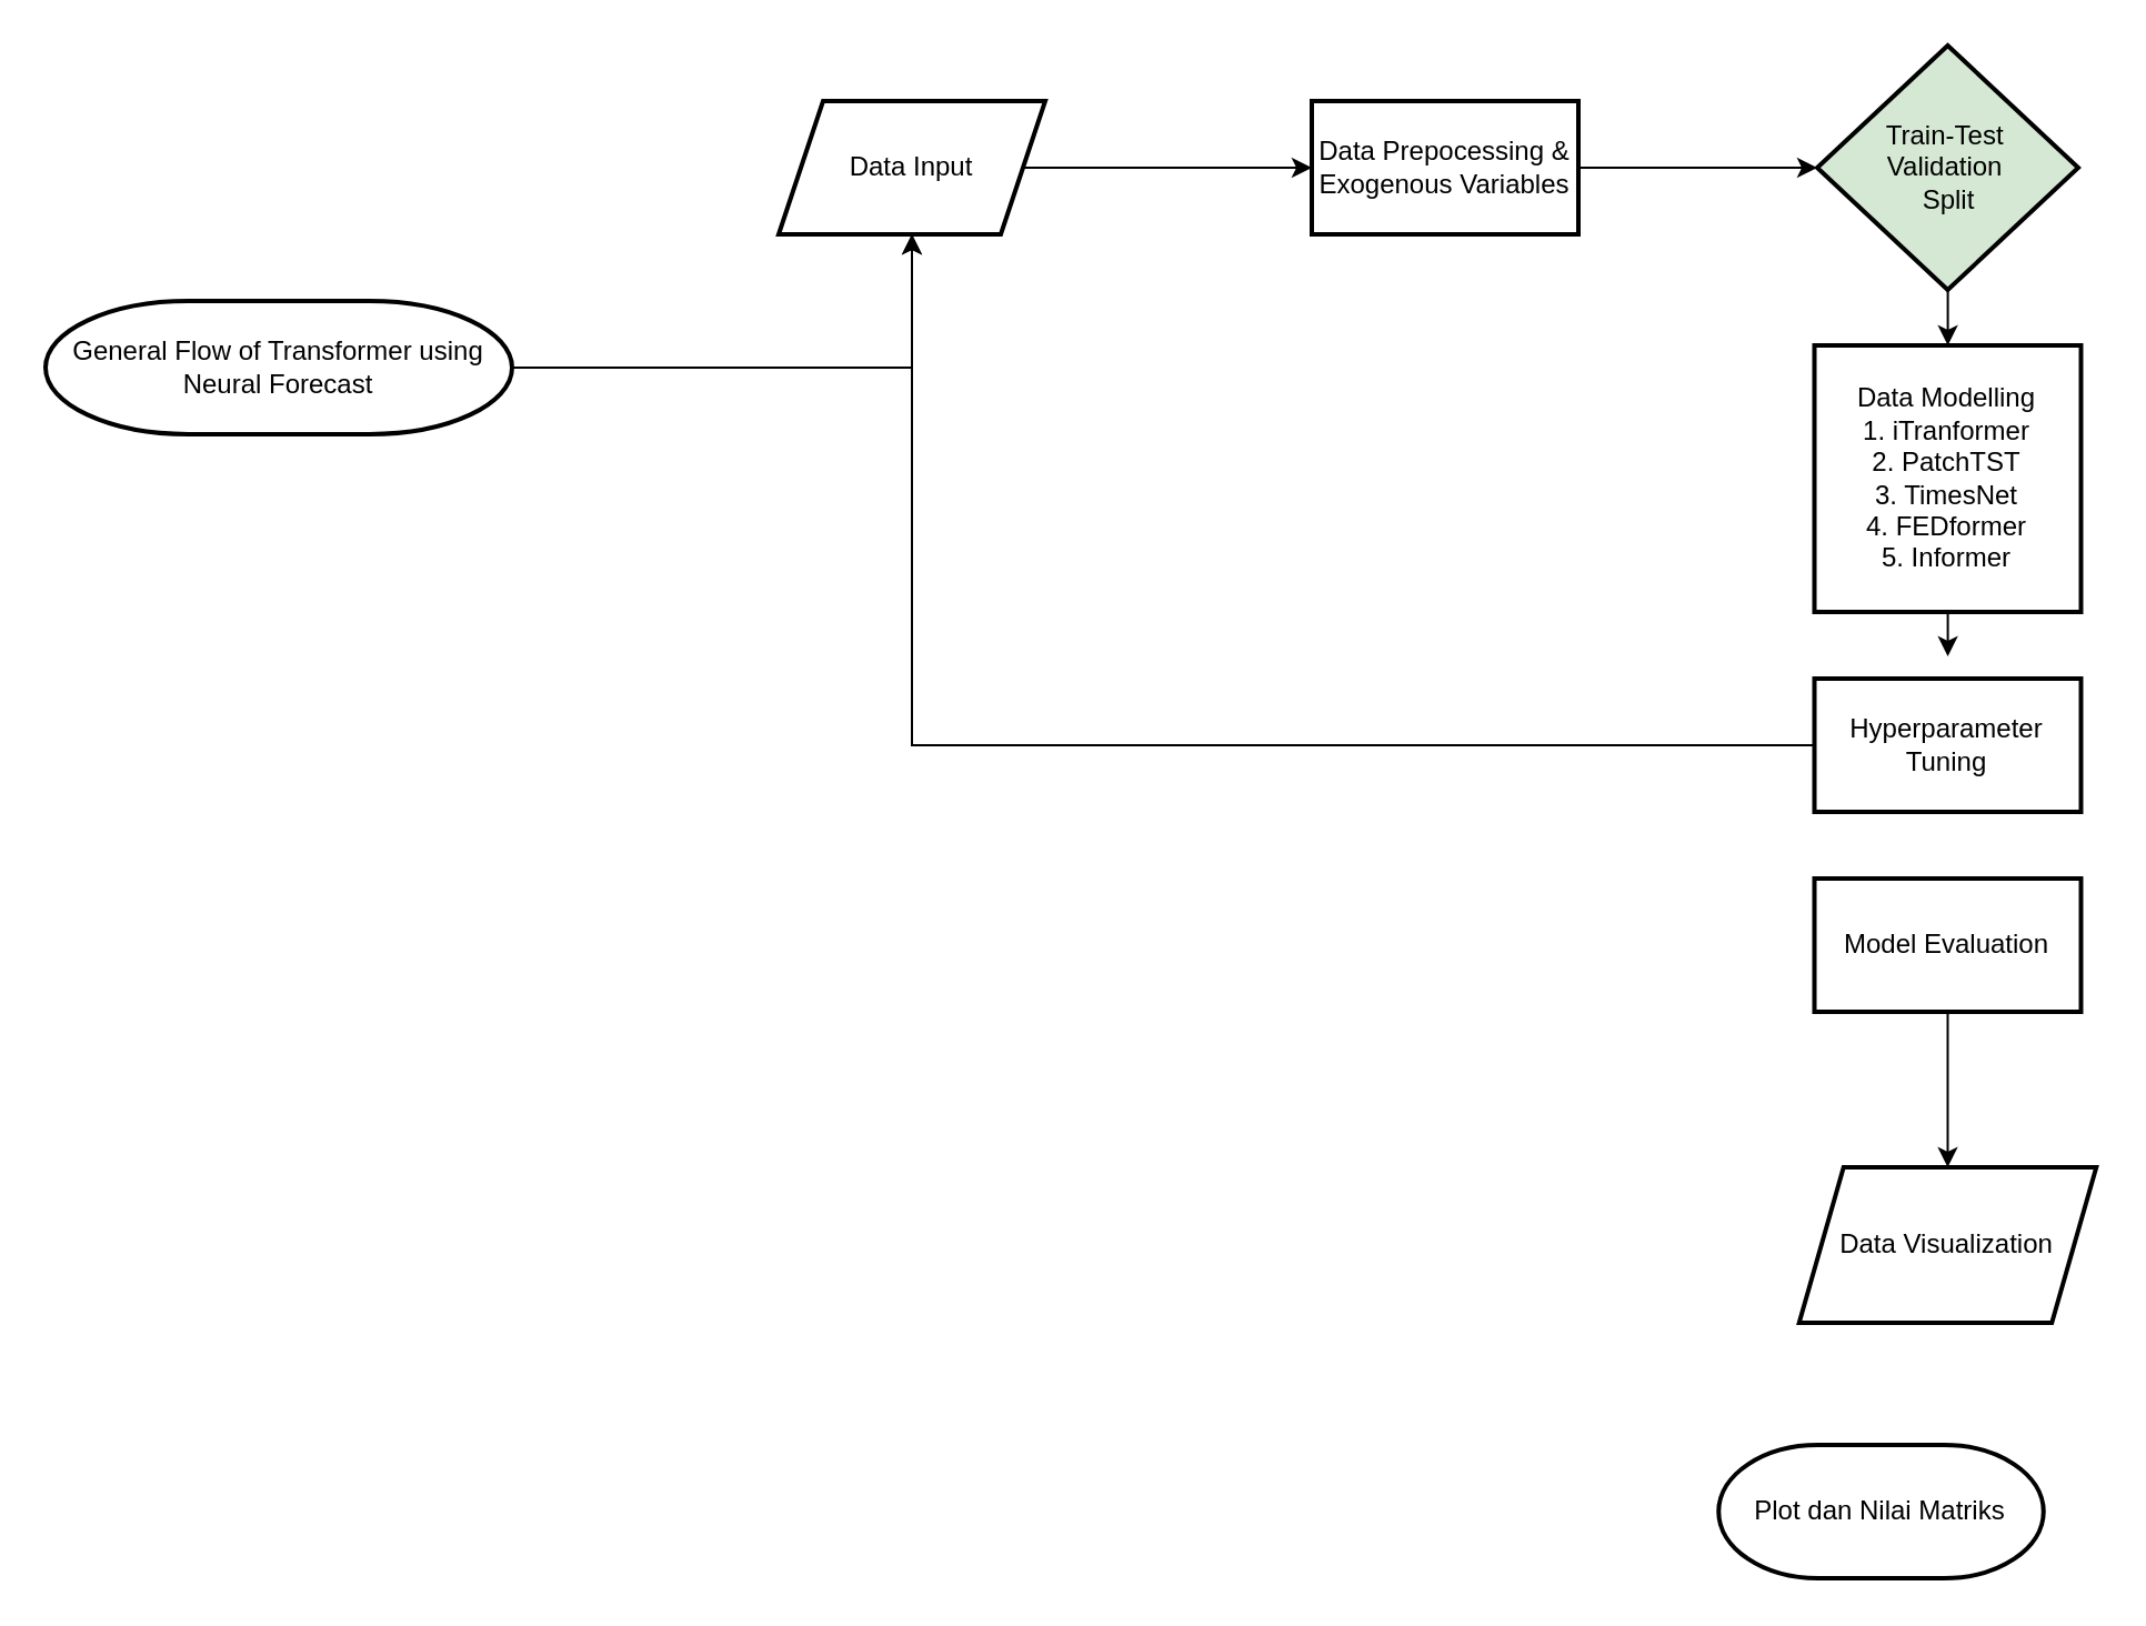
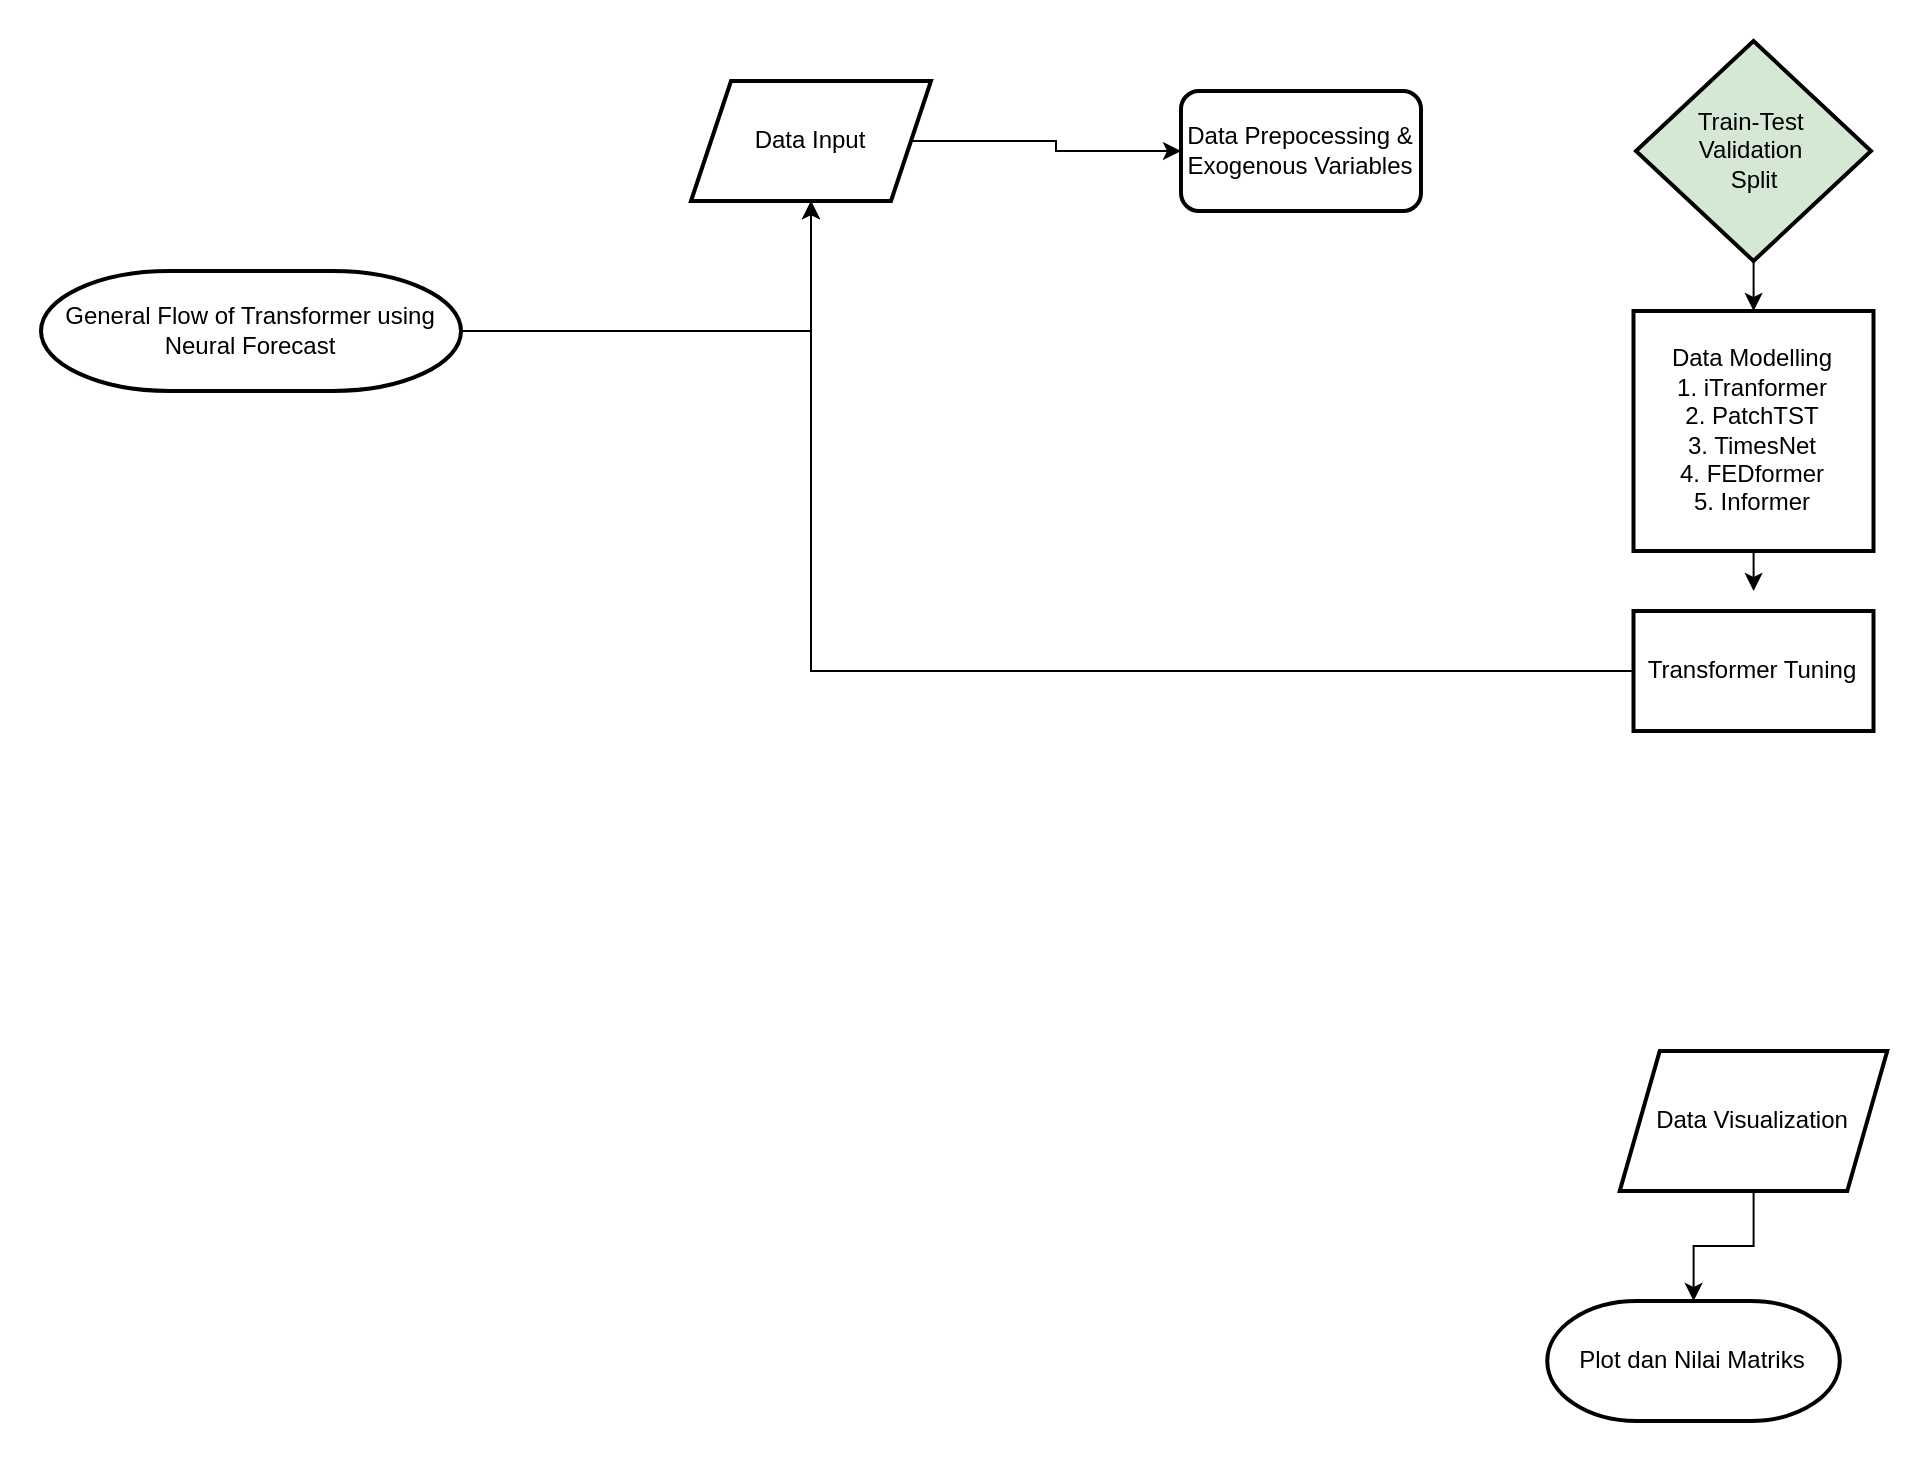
  <mxCell id="0" />
  <mxCell id="1" parent="0" />
  <mxCell id="2" value="" style="edgeStyle=orthogonalEdgeStyle;rounded=0;orthogonalLoop=1;jettySize=auto;html=1;" edge="1" parent="1" source="3" target="5"><mxGeometry relative="1" as="geometry" /></mxCell>
  <mxCell id="3" value="General Flow of Transformer using Neural Forecast" style="strokeWidth=2;html=1;shape=mxgraph.flowchart.terminator;whiteSpace=wrap;" vertex="1" parent="1"><mxGeometry x="20" y="135" width="210" height="60" as="geometry" /></mxCell>
  <mxCell id="4" value="" style="edgeStyle=orthogonalEdgeStyle;rounded=0;orthogonalLoop=1;jettySize=auto;html=1;" edge="1" parent="1" source="5" target="7"><mxGeometry relative="1" as="geometry" /></mxCell>
- <mxCell id="5" value="Data Input" style="shape=parallelogram;perimeter=parallelogramPerimeter;whiteSpace=wrap;html=1;fixedSize=1;strokeWidth=2;" vertex="1" parent="1"><mxGeometry x="350" y="45" width="120" height="60" as="geometry" /></mxCell>
- <mxCell id="6" value="" style="edgeStyle=orthogonalEdgeStyle;rounded=0;orthogonalLoop=1;jettySize=auto;html=1;" edge="1" parent="1" source="7" target="9"><mxGeometry relative="1" as="geometry" /></mxCell>
- <mxCell id="7" value="Data Prepocessing &amp;amp; Exogenous Variables" style="whiteSpace=wrap;html=1;strokeWidth=2;" vertex="1" parent="1"><mxGeometry x="590" y="45" width="120" height="60" as="geometry" /></mxCell>
+ <mxCell id="5" value="Data Input" style="shape=parallelogram;perimeter=parallelogramPerimeter;whiteSpace=wrap;html=1;fixedSize=1;strokeWidth=2;" vertex="1" parent="1"><mxGeometry x="345" y="40" width="120" height="60" as="geometry" /></mxCell>
+ <mxCell id="7" value="Data Prepocessing &amp;amp; Exogenous Variables" style="whiteSpace=wrap;html=1;strokeWidth=2;rounded=1;" vertex="1" parent="1"><mxGeometry x="590" y="45" width="120" height="60" as="geometry" /></mxCell>
  <mxCell id="8" value="" style="edgeStyle=orthogonalEdgeStyle;rounded=0;orthogonalLoop=1;jettySize=auto;html=1;" edge="1" parent="1" source="9" target="11"><mxGeometry relative="1" as="geometry" /></mxCell>
  <mxCell id="9" value="Train-Test&amp;nbsp;&lt;div&gt;Validation&amp;nbsp;&lt;/div&gt;&lt;div&gt;Split&lt;/div&gt;" style="rhombus;whiteSpace=wrap;html=1;strokeWidth=2;fillColor=#d5e8d4;" vertex="1" parent="1"><mxGeometry x="817.5" y="20" width="117.5" height="110" as="geometry" /></mxCell>
  <mxCell id="10" value="" style="edgeStyle=orthogonalEdgeStyle;rounded=0;orthogonalLoop=1;jettySize=auto;html=1;" edge="1" parent="1" source="11"><mxGeometry relative="1" as="geometry"><mxPoint x="876.25" y="295" as="targetPoint" /></mxGeometry></mxCell>
  <mxCell id="11" value="Data Modelling&lt;div&gt;1. iTranformer&lt;/div&gt;&lt;div&gt;2. PatchTST&lt;/div&gt;&lt;div&gt;3. TimesNet&lt;/div&gt;&lt;div&gt;4. FEDformer&lt;/div&gt;&lt;div&gt;5. Informer&lt;/div&gt;" style="whiteSpace=wrap;html=1;strokeWidth=2;" vertex="1" parent="1"><mxGeometry x="816.25" y="155" width="120" height="120" as="geometry" /></mxCell>
- <mxCell id="12" value="" style="edgeStyle=orthogonalEdgeStyle;rounded=0;orthogonalLoop=1;jettySize=auto;html=1;" edge="1" parent="1" source="13" target="15"><mxGeometry relative="1" as="geometry" /></mxCell>
- <mxCell id="13" value="Model Evaluation" style="whiteSpace=wrap;html=1;strokeWidth=2;" vertex="1" parent="1"><mxGeometry x="816.25" y="395" width="120" height="60" as="geometry" /></mxCell>
+ <mxCell id="14" value="" style="edgeStyle=orthogonalEdgeStyle;rounded=0;orthogonalLoop=1;jettySize=auto;html=1;" edge="1" parent="1" source="15" target="16"><mxGeometry relative="1" as="geometry" /></mxCell>
  <mxCell id="15" value="Data Visualization" style="shape=parallelogram;perimeter=parallelogramPerimeter;whiteSpace=wrap;html=1;fixedSize=1;strokeWidth=2;" vertex="1" parent="1"><mxGeometry x="809.37" y="525" width="133.75" height="70" as="geometry" /></mxCell>
  <mxCell id="16" value="Plot dan Nilai Matriks" style="strokeWidth=2;html=1;shape=mxgraph.flowchart.terminator;whiteSpace=wrap;" vertex="1" parent="1"><mxGeometry x="773.13" y="650" width="146.25" height="60" as="geometry" /></mxCell>
  <mxCell id="17" value="" style="edgeStyle=orthogonalEdgeStyle;rounded=0;orthogonalLoop=1;jettySize=auto;html=1;" edge="1" parent="1" source="18" target="5"><mxGeometry relative="1" as="geometry" /></mxCell>
- <mxCell id="18" value="Hyperparameter Tuning" style="whiteSpace=wrap;html=1;strokeWidth=2;" vertex="1" parent="1"><mxGeometry x="816.25" y="305" width="120" height="60" as="geometry" /></mxCell>
+ <mxCell id="18" value="Transformer Tuning" style="whiteSpace=wrap;html=1;strokeWidth=2;" vertex="1" parent="1"><mxGeometry x="816.25" y="305" width="120" height="60" as="geometry" /></mxCell>
